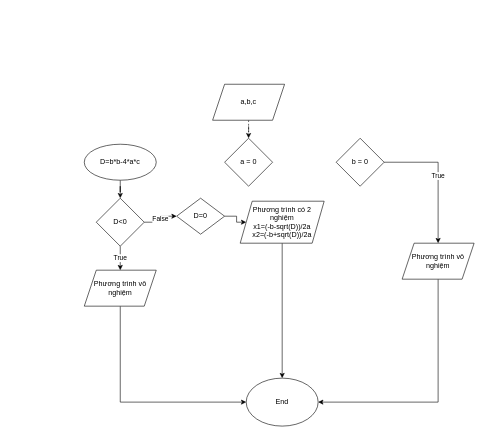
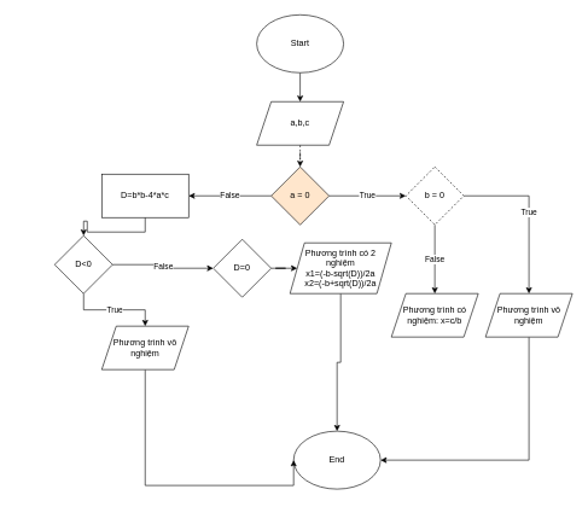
  <mxCell id="0" />
  <mxCell id="1" parent="0" />
- <mxCell id="4" value="End" style="ellipse;whiteSpace=wrap;html=1;" parent="1" vertex="1"><mxGeometry x="410" y="630" width="120" height="80" as="geometry" /></mxCell>
+ <mxCell id="2" value="" style="edgeStyle=orthogonalEdgeStyle;rounded=0;orthogonalLoop=1;jettySize=auto;html=1;" edge="1" parent="1" source="3" target="7"><mxGeometry relative="1" as="geometry" /></mxCell>
+ <mxCell id="3" value="Start" style="ellipse;whiteSpace=wrap;html=1;" parent="1" vertex="1"><mxGeometry x="354" width="120" height="80" as="geometry" y="20" /></mxCell>
+ <mxCell id="4" value="End" style="ellipse;whiteSpace=wrap;html=1;" parent="1" vertex="1"><mxGeometry x="405" y="595" width="120" height="80" as="geometry" /></mxCell>
  <mxCell id="5" style="edgeStyle=orthogonalEdgeStyle;rounded=0;orthogonalLoop=1;jettySize=auto;html=1;exitX=0;exitY=0.5;exitDx=0;exitDy=0;" parent="1" edge="1"><mxGeometry relative="1" as="geometry"><mxPoint x="404" y="240" as="targetPoint" /><Array as="points"><mxPoint x="20" y="450" /><mxPoint x="20" y="240" /></Array></mxGeometry></mxCell>
  <mxCell id="6" value="" style="edgeStyle=orthogonalEdgeStyle;rounded=0;orthogonalLoop=1;jettySize=auto;html=1;dashed=1;" edge="1" parent="1" source="7" target="10"><mxGeometry relative="1" as="geometry" /></mxCell>
  <mxCell id="7" value="a,b,c" style="shape=parallelogram;perimeter=parallelogramPerimeter;whiteSpace=wrap;html=1;fixedSize=1;" vertex="1" parent="1"><mxGeometry x="354" y="140" width="120" height="60" as="geometry" /></mxCell>
- <mxCell id="10" value="a = 0" style="rhombus;whiteSpace=wrap;html=1;" vertex="1" parent="1"><mxGeometry x="374" y="230" width="80" height="80" as="geometry" /></mxCell>
+ <mxCell id="8" value="False" style="edgeStyle=orthogonalEdgeStyle;rounded=0;orthogonalLoop=1;jettySize=auto;html=1;" edge="1" parent="1" source="10" target="12"><mxGeometry relative="1" as="geometry" /></mxCell>
+ <mxCell id="9" value="True" style="edgeStyle=orthogonalEdgeStyle;rounded=0;orthogonalLoop=1;jettySize=auto;html=1;" edge="1" parent="1" source="10" target="15"><mxGeometry relative="1" as="geometry" /></mxCell>
+ <mxCell id="10" value="a = 0" style="rhombus;whiteSpace=wrap;html=1;fillColor=#ffe6cc;" vertex="1" parent="1"><mxGeometry x="374" y="230" width="80" height="80" as="geometry" /></mxCell>
  <mxCell id="11" value="" style="edgeStyle=orthogonalEdgeStyle;rounded=0;orthogonalLoop=1;jettySize=auto;html=1;" edge="1" parent="1" source="12" target="18"><mxGeometry relative="1" as="geometry" /></mxCell>
- <mxCell id="12" value="D=b*b-4*a*c" style="ellipse;whiteSpace=wrap;html=1;" vertex="1" parent="1"><mxGeometry x="140" y="240" width="120" height="60" as="geometry" /></mxCell>
+ <mxCell id="12" value="D=b*b-4*a*c" style="rounded=0;whiteSpace=wrap;html=1;" vertex="1" parent="1"><mxGeometry x="140" y="240" width="120" height="60" as="geometry" /></mxCell>
+ <mxCell id="13" value="False" style="edgeStyle=orthogonalEdgeStyle;rounded=0;orthogonalLoop=1;jettySize=auto;html=1;exitX=0.5;exitY=1;exitDx=0;exitDy=0;entryX=0.5;entryY=0;entryDx=0;entryDy=0;" edge="1" parent="1" source="15" target="25"><mxGeometry relative="1" as="geometry" /></mxCell>
  <mxCell id="14" value="True" style="edgeStyle=orthogonalEdgeStyle;rounded=0;orthogonalLoop=1;jettySize=auto;html=1;exitX=1;exitY=0.5;exitDx=0;exitDy=0;entryX=0.5;entryY=0;entryDx=0;entryDy=0;" edge="1" parent="1" source="15" target="27"><mxGeometry relative="1" as="geometry" /></mxCell>
- <mxCell id="15" value="b = 0" style="rhombus;whiteSpace=wrap;html=1;" vertex="1" parent="1"><mxGeometry x="560" y="230" width="80" height="80" as="geometry" /></mxCell>
+ <mxCell id="15" value="b = 0" style="rhombus;whiteSpace=wrap;html=1;dashed=1;" vertex="1" parent="1"><mxGeometry x="560" y="230" width="80" height="80" as="geometry" /></mxCell>
  <mxCell id="16" value="False" style="edgeStyle=orthogonalEdgeStyle;rounded=0;orthogonalLoop=1;jettySize=auto;html=1;" edge="1" parent="1" source="18" target="20"><mxGeometry relative="1" as="geometry" /></mxCell>
  <mxCell id="17" value="True" style="edgeStyle=orthogonalEdgeStyle;rounded=0;orthogonalLoop=1;jettySize=auto;html=1;" edge="1" parent="1" source="18" target="22"><mxGeometry relative="1" as="geometry" /></mxCell>
- <mxCell id="18" value="D&amp;lt;0" style="rhombus;whiteSpace=wrap;html=1;" vertex="1" parent="1"><mxGeometry x="160" y="330" width="80" height="80" as="geometry" /></mxCell>
+ <mxCell id="18" value="D&amp;lt;0" style="rhombus;whiteSpace=wrap;html=1;" vertex="1" parent="1"><mxGeometry x="75" y="325" width="80" height="80" as="geometry" /></mxCell>
  <mxCell id="19" value="" style="edgeStyle=orthogonalEdgeStyle;rounded=0;orthogonalLoop=1;jettySize=auto;html=1;" edge="1" parent="1" source="20" target="24"><mxGeometry relative="1" as="geometry" /></mxCell>
- <mxCell id="20" value="D=0" style="rhombus;whiteSpace=wrap;html=1;" vertex="1" parent="1"><mxGeometry x="294" y="330" width="80" height="60" as="geometry" /></mxCell>
+ <mxCell id="20" value="D=0" style="rhombus;whiteSpace=wrap;html=1;" vertex="1" parent="1"><mxGeometry x="294" y="330" width="80" height="80" as="geometry" /></mxCell>
  <mxCell id="21" style="edgeStyle=orthogonalEdgeStyle;rounded=0;orthogonalLoop=1;jettySize=auto;html=1;entryX=0;entryY=0.5;entryDx=0;entryDy=0;" edge="1" parent="1" source="22" target="4"><mxGeometry relative="1" as="geometry"><Array as="points"><mxPoint x="200" y="670" /></Array></mxGeometry></mxCell>
  <mxCell id="22" value="Phương trình vô nghiệm" style="shape=parallelogram;perimeter=parallelogramPerimeter;whiteSpace=wrap;html=1;fixedSize=1;" vertex="1" parent="1"><mxGeometry x="140" y="450" width="120" height="60" as="geometry" /></mxCell>
  <mxCell id="23" style="edgeStyle=orthogonalEdgeStyle;rounded=0;orthogonalLoop=1;jettySize=auto;html=1;entryX=0.5;entryY=0;entryDx=0;entryDy=0;" edge="1" parent="1" source="24" target="4"><mxGeometry relative="1" as="geometry" /></mxCell>
  <mxCell id="24" value="Phương trình có 2 nghiệm&lt;br&gt;x1=(-b-sqrt(D))/2a&lt;br&gt;x2=(-b+sqrt(D))/2a" style="shape=parallelogram;perimeter=parallelogramPerimeter;whiteSpace=wrap;html=1;fixedSize=1;" vertex="1" parent="1"><mxGeometry x="400" y="335" width="140" height="70" as="geometry" /></mxCell>
+ <mxCell id="25" value="Phương trình có nghiệm: x=c/b" style="shape=parallelogram;perimeter=parallelogramPerimeter;whiteSpace=wrap;html=1;fixedSize=1;" vertex="1" parent="1"><mxGeometry x="540" y="405" width="120" height="60" as="geometry" /></mxCell>
  <mxCell id="26" style="edgeStyle=orthogonalEdgeStyle;rounded=0;orthogonalLoop=1;jettySize=auto;html=1;exitX=0.5;exitY=1;exitDx=0;exitDy=0;entryX=1;entryY=0.5;entryDx=0;entryDy=0;" edge="1" parent="1" source="27" target="4"><mxGeometry relative="1" as="geometry" /></mxCell>
  <mxCell id="27" value="Phương trình vô nghiệm" style="shape=parallelogram;perimeter=parallelogramPerimeter;whiteSpace=wrap;html=1;fixedSize=1;" vertex="1" parent="1"><mxGeometry x="670" y="405" width="120" height="60" as="geometry" /></mxCell>
